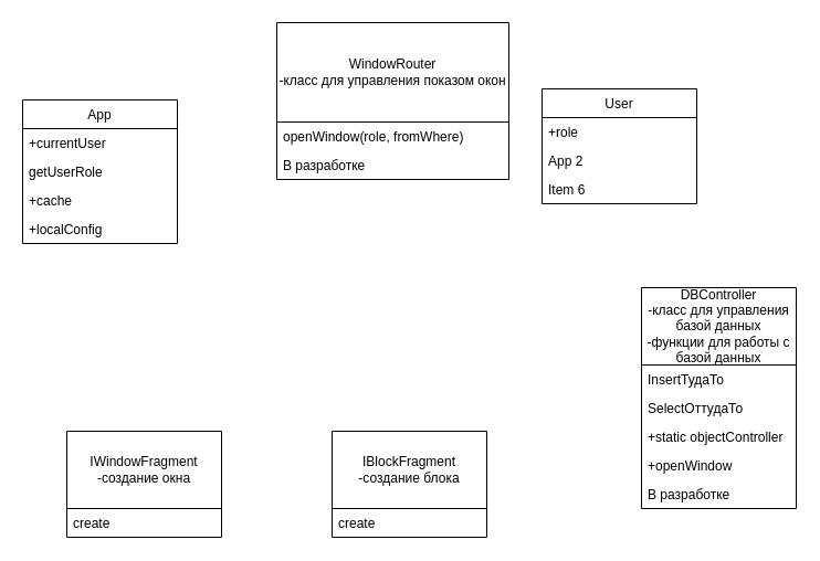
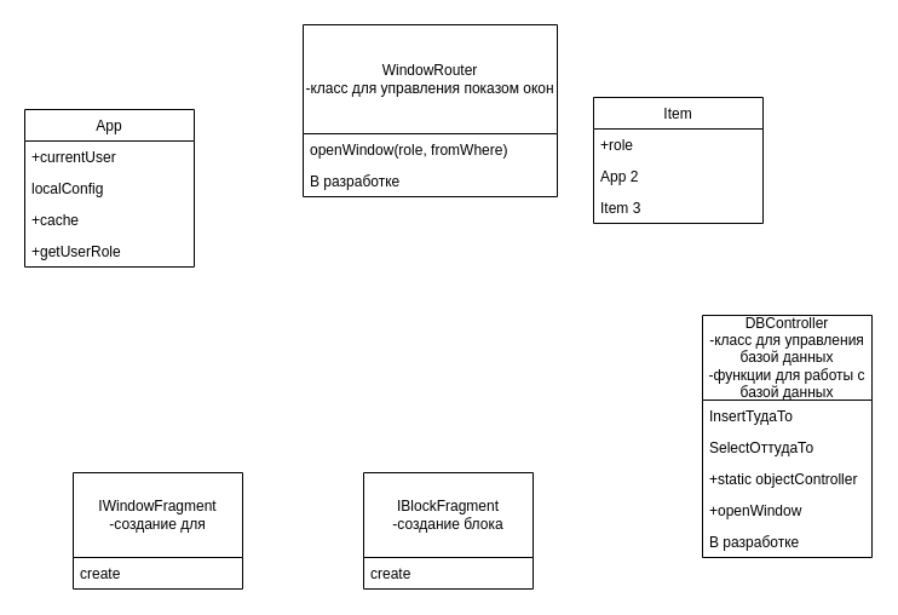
  <mxCell id="0" />
  <mxCell id="1" parent="0" />
  <mxCell id="2" value="WindowRouter&#10;-класс для управления показом окон" style="swimlane;fontStyle=0;childLayout=stackLayout;horizontal=1;startSize=90;fillColor=none;horizontalStack=0;resizeParent=1;resizeParentMax=0;resizeLast=0;collapsible=1;marginBottom=0;whiteSpace=wrap;" parent="1" vertex="1"><mxGeometry x="250" y="20" width="210" height="142" as="geometry" /></mxCell>
  <mxCell id="3" value="openWindow(role, fromWhere)" style="text;strokeColor=none;fillColor=none;align=left;verticalAlign=top;spacingLeft=4;spacingRight=4;overflow=hidden;rotatable=0;points=[[0,0.5],[1,0.5]];portConstraint=eastwest;" parent="2" vertex="1"><mxGeometry y="90" width="210" height="26" as="geometry" /></mxCell>
  <mxCell id="4" value="В разработке" style="text;strokeColor=none;fillColor=none;align=left;verticalAlign=top;spacingLeft=4;spacingRight=4;overflow=hidden;rotatable=0;points=[[0,0.5],[1,0.5]];portConstraint=eastwest;" vertex="1" parent="2"><mxGeometry y="116" width="210" height="26" as="geometry" /></mxCell>
  <mxCell id="5" value="DBController&#10;-класс для управления базой данных&#10;-функции для работы с базой данных" style="swimlane;fontStyle=0;childLayout=stackLayout;horizontal=1;startSize=70;fillColor=none;horizontalStack=0;resizeParent=1;resizeParentMax=0;resizeLast=0;collapsible=1;marginBottom=0;whiteSpace=wrap;" parent="1" vertex="1"><mxGeometry x="580" y="260" width="140" height="200" as="geometry" /></mxCell>
  <mxCell id="6" value="InsertТудаТо" style="text;strokeColor=none;fillColor=none;align=left;verticalAlign=top;spacingLeft=4;spacingRight=4;overflow=hidden;rotatable=0;points=[[0,0.5],[1,0.5]];portConstraint=eastwest;" parent="5" vertex="1"><mxGeometry y="70" width="140" height="26" as="geometry" /></mxCell>
  <mxCell id="7" value="SelectОттудаТо" style="text;strokeColor=none;fillColor=none;align=left;verticalAlign=top;spacingLeft=4;spacingRight=4;overflow=hidden;rotatable=0;points=[[0,0.5],[1,0.5]];portConstraint=eastwest;" parent="5" vertex="1"><mxGeometry y="96" width="140" height="26" as="geometry" /></mxCell>
  <mxCell id="8" value="+static objectController" style="text;strokeColor=none;fillColor=none;align=left;verticalAlign=top;spacingLeft=4;spacingRight=4;overflow=hidden;rotatable=0;points=[[0,0.5],[1,0.5]];portConstraint=eastwest;" vertex="1" parent="5"><mxGeometry y="122" width="140" height="26" as="geometry" /></mxCell>
  <mxCell id="9" value="+openWindow" style="text;strokeColor=none;fillColor=none;align=left;verticalAlign=top;spacingLeft=4;spacingRight=4;overflow=hidden;rotatable=0;points=[[0,0.5],[1,0.5]];portConstraint=eastwest;" vertex="1" parent="5"><mxGeometry y="148" width="140" height="26" as="geometry" /></mxCell>
  <mxCell id="10" value="В разработке" style="text;strokeColor=none;fillColor=none;align=left;verticalAlign=top;spacingLeft=4;spacingRight=4;overflow=hidden;rotatable=0;points=[[0,0.5],[1,0.5]];portConstraint=eastwest;" parent="5" vertex="1"><mxGeometry y="174" width="140" height="26" as="geometry" /></mxCell>
- <mxCell id="11" value="IWindowFragment&#10;-создание окна" style="swimlane;fontStyle=0;childLayout=stackLayout;horizontal=1;startSize=70;fillColor=none;horizontalStack=0;resizeParent=1;resizeParentMax=0;resizeLast=0;collapsible=1;marginBottom=0;whiteSpace=wrap;" vertex="1" parent="1"><mxGeometry x="60" y="390" width="140" height="96" as="geometry" /></mxCell>
+ <mxCell id="11" value="IWindowFragment&#10;-создание для" style="swimlane;fontStyle=0;childLayout=stackLayout;horizontal=1;startSize=70;fillColor=none;horizontalStack=0;resizeParent=1;resizeParentMax=0;resizeLast=0;collapsible=1;marginBottom=0;whiteSpace=wrap;" vertex="1" parent="1"><mxGeometry x="60" y="390" width="140" height="96" as="geometry" /></mxCell>
  <mxCell id="12" value="create" style="text;strokeColor=none;fillColor=none;align=left;verticalAlign=top;spacingLeft=4;spacingRight=4;overflow=hidden;rotatable=0;points=[[0,0.5],[1,0.5]];portConstraint=eastwest;" vertex="1" parent="11"><mxGeometry y="70" width="140" height="26" as="geometry" /></mxCell>
  <mxCell id="13" value="IBlockFragment&#10;-создание блока" style="swimlane;fontStyle=0;childLayout=stackLayout;horizontal=1;startSize=70;fillColor=none;horizontalStack=0;resizeParent=1;resizeParentMax=0;resizeLast=0;collapsible=1;marginBottom=0;whiteSpace=wrap;" vertex="1" parent="1"><mxGeometry x="300" y="390" width="140" height="96" as="geometry" /></mxCell>
  <mxCell id="14" value="create" style="text;strokeColor=none;fillColor=none;align=left;verticalAlign=top;spacingLeft=4;spacingRight=4;overflow=hidden;rotatable=0;points=[[0,0.5],[1,0.5]];portConstraint=eastwest;" vertex="1" parent="13"><mxGeometry y="70" width="140" height="26" as="geometry" /></mxCell>
  <mxCell id="15" value="App" style="swimlane;fontStyle=0;childLayout=stackLayout;horizontal=1;startSize=26;fillColor=none;horizontalStack=0;resizeParent=1;resizeParentMax=0;resizeLast=0;collapsible=1;marginBottom=0;" vertex="1" parent="1"><mxGeometry x="20" y="90" width="140" height="130" as="geometry" /></mxCell>
  <mxCell id="16" value="+currentUser" style="text;strokeColor=none;fillColor=none;align=left;verticalAlign=top;spacingLeft=4;spacingRight=4;overflow=hidden;rotatable=0;points=[[0,0.5],[1,0.5]];portConstraint=eastwest;" vertex="1" parent="15"><mxGeometry y="26" width="140" height="26" as="geometry" /></mxCell>
- <mxCell id="17" value="getUserRole" style="text;strokeColor=none;fillColor=none;align=left;verticalAlign=top;spacingLeft=4;spacingRight=4;overflow=hidden;rotatable=0;points=[[0,0.5],[1,0.5]];portConstraint=eastwest;" vertex="1" parent="15"><mxGeometry y="52" width="140" height="26" as="geometry" /></mxCell>
+ <mxCell id="17" value="localConfig" style="text;strokeColor=none;fillColor=none;align=left;verticalAlign=top;spacingLeft=4;spacingRight=4;overflow=hidden;rotatable=0;points=[[0,0.5],[1,0.5]];portConstraint=eastwest;" vertex="1" parent="15"><mxGeometry y="52" width="140" height="26" as="geometry" /></mxCell>
  <mxCell id="18" value="+cache" style="text;strokeColor=none;fillColor=none;align=left;verticalAlign=top;spacingLeft=4;spacingRight=4;overflow=hidden;rotatable=0;points=[[0,0.5],[1,0.5]];portConstraint=eastwest;" vertex="1" parent="15"><mxGeometry y="78" width="140" height="26" as="geometry" /></mxCell>
- <mxCell id="19" value="+localConfig" style="text;strokeColor=none;fillColor=none;align=left;verticalAlign=top;spacingLeft=4;spacingRight=4;overflow=hidden;rotatable=0;points=[[0,0.5],[1,0.5]];portConstraint=eastwest;" vertex="1" parent="15"><mxGeometry y="104" width="140" height="26" as="geometry" /></mxCell>
- <mxCell id="20" value="User" style="swimlane;fontStyle=0;childLayout=stackLayout;horizontal=1;startSize=26;fillColor=none;horizontalStack=0;resizeParent=1;resizeParentMax=0;resizeLast=0;collapsible=1;marginBottom=0;" vertex="1" parent="1"><mxGeometry x="490" y="80" width="140" height="104" as="geometry" /></mxCell>
+ <mxCell id="19" value="+getUserRole" style="text;strokeColor=none;fillColor=none;align=left;verticalAlign=top;spacingLeft=4;spacingRight=4;overflow=hidden;rotatable=0;points=[[0,0.5],[1,0.5]];portConstraint=eastwest;" vertex="1" parent="15"><mxGeometry y="104" width="140" height="26" as="geometry" /></mxCell>
+ <mxCell id="20" value="Item" style="swimlane;fontStyle=0;childLayout=stackLayout;horizontal=1;startSize=26;fillColor=none;horizontalStack=0;resizeParent=1;resizeParentMax=0;resizeLast=0;collapsible=1;marginBottom=0;" vertex="1" parent="1"><mxGeometry x="490" y="80" width="140" height="104" as="geometry" /></mxCell>
  <mxCell id="21" value="+role" style="text;strokeColor=none;fillColor=none;align=left;verticalAlign=top;spacingLeft=4;spacingRight=4;overflow=hidden;rotatable=0;points=[[0,0.5],[1,0.5]];portConstraint=eastwest;" vertex="1" parent="20"><mxGeometry y="26" width="140" height="26" as="geometry" /></mxCell>
  <mxCell id="22" value="App 2" style="text;strokeColor=none;fillColor=none;align=left;verticalAlign=top;spacingLeft=4;spacingRight=4;overflow=hidden;rotatable=0;points=[[0,0.5],[1,0.5]];portConstraint=eastwest;" vertex="1" parent="20"><mxGeometry y="52" width="140" height="26" as="geometry" /></mxCell>
- <mxCell id="23" value="Item 6" style="text;strokeColor=none;fillColor=none;align=left;verticalAlign=top;spacingLeft=4;spacingRight=4;overflow=hidden;rotatable=0;points=[[0,0.5],[1,0.5]];portConstraint=eastwest;" vertex="1" parent="20"><mxGeometry y="78" width="140" height="26" as="geometry" /></mxCell>
+ <mxCell id="23" value="Item 3" style="text;strokeColor=none;fillColor=none;align=left;verticalAlign=top;spacingLeft=4;spacingRight=4;overflow=hidden;rotatable=0;points=[[0,0.5],[1,0.5]];portConstraint=eastwest;" vertex="1" parent="20"><mxGeometry y="78" width="140" height="26" as="geometry" /></mxCell>
